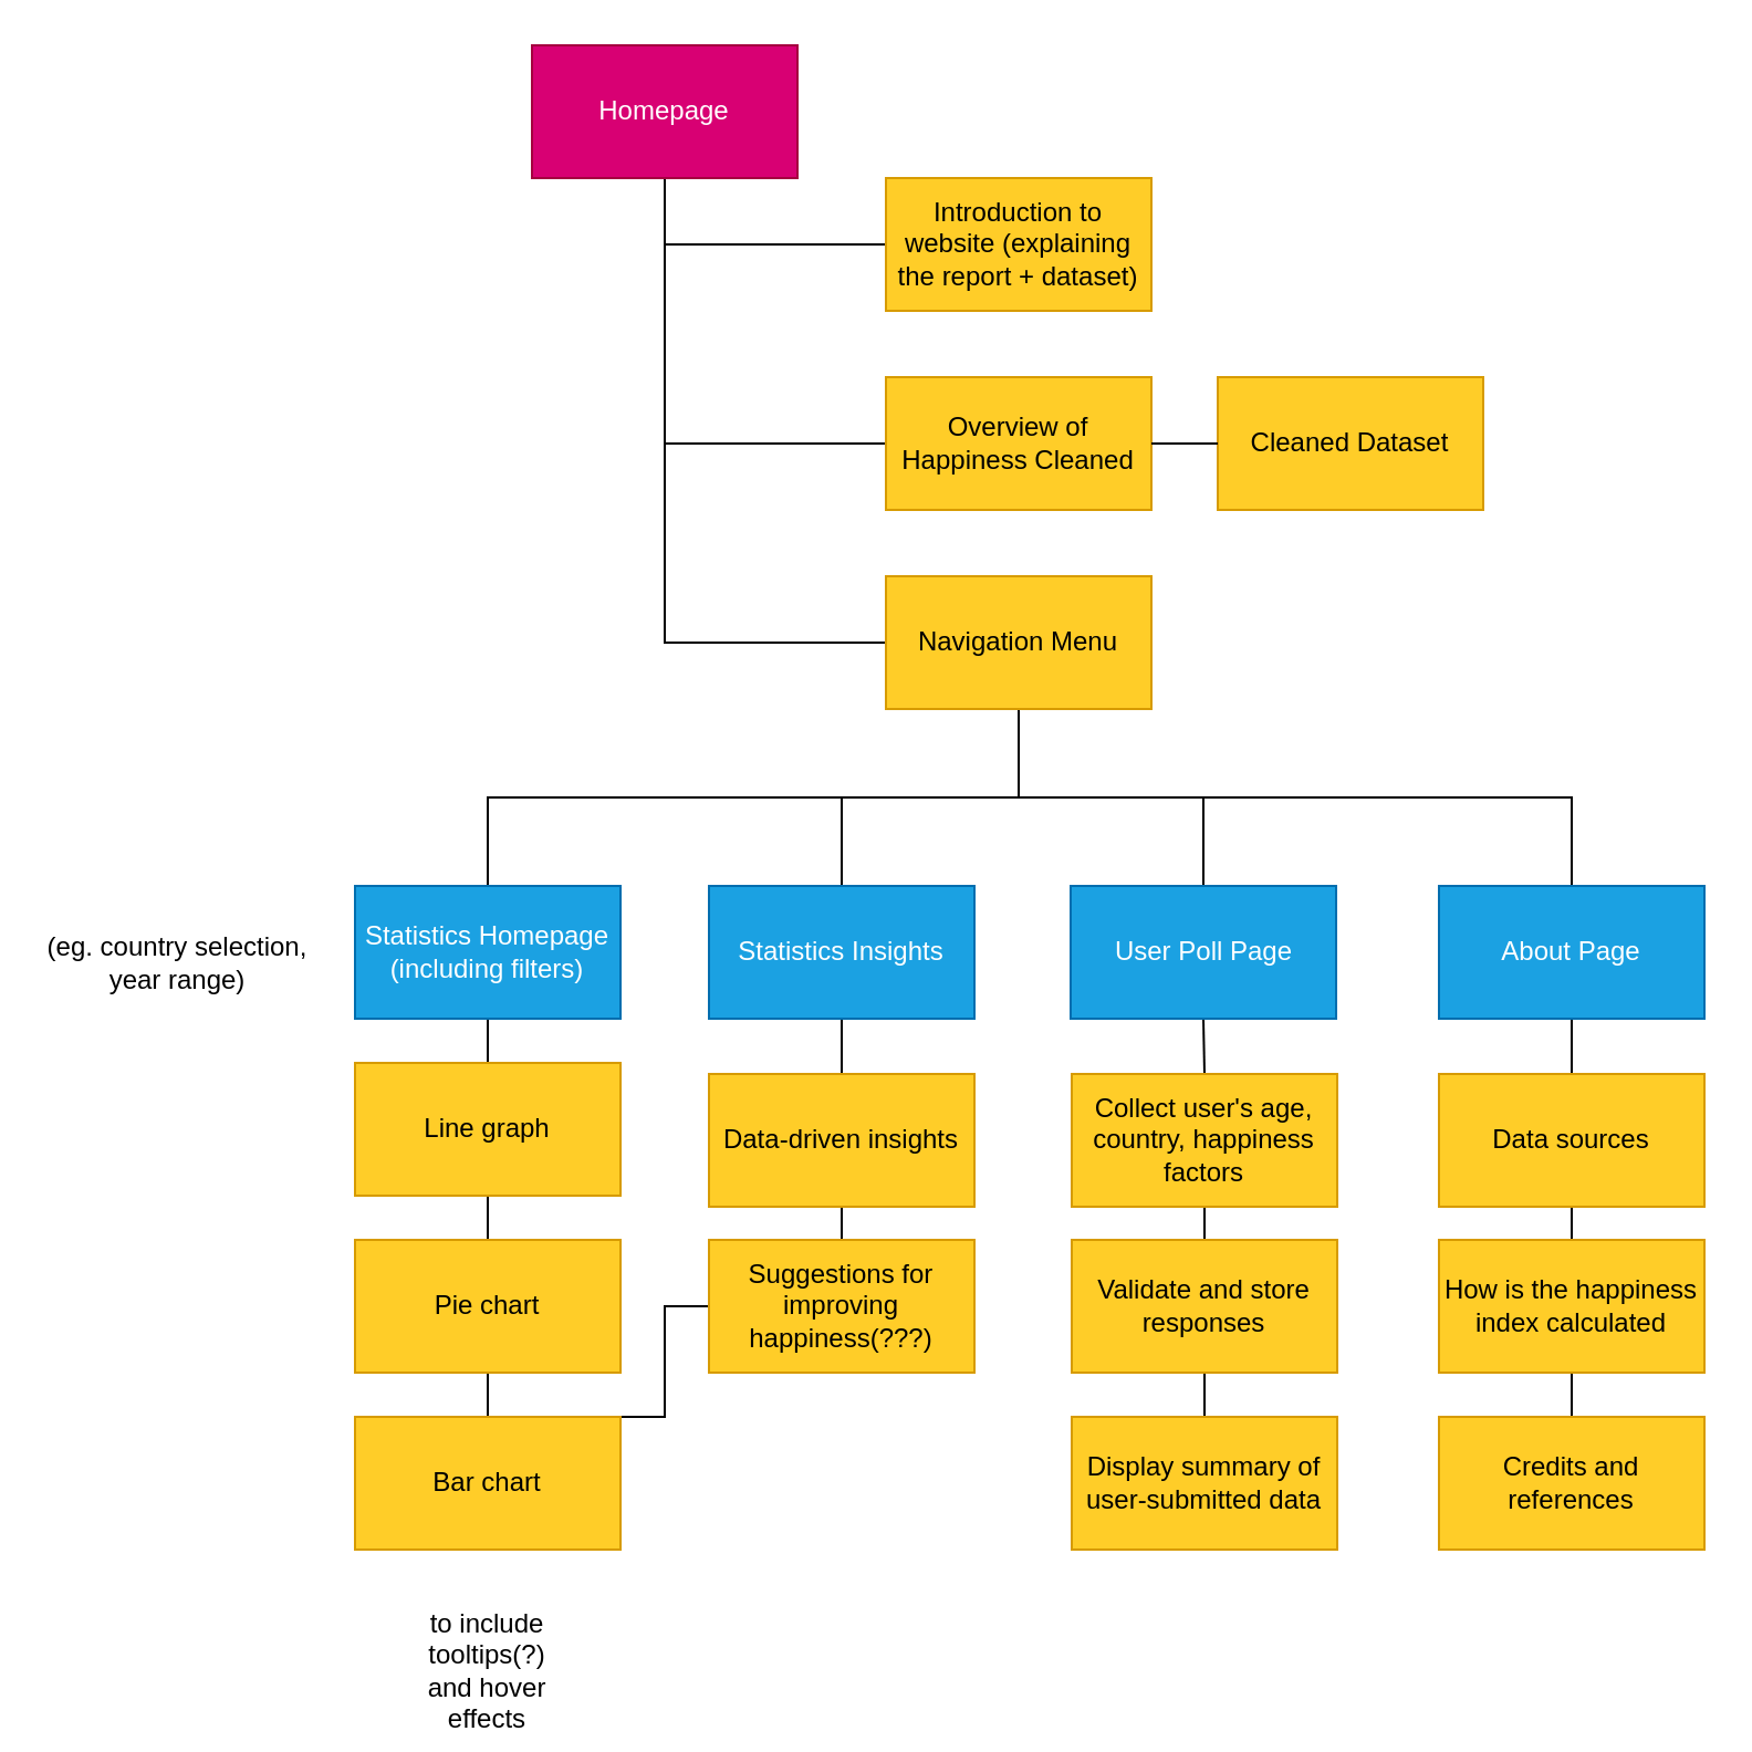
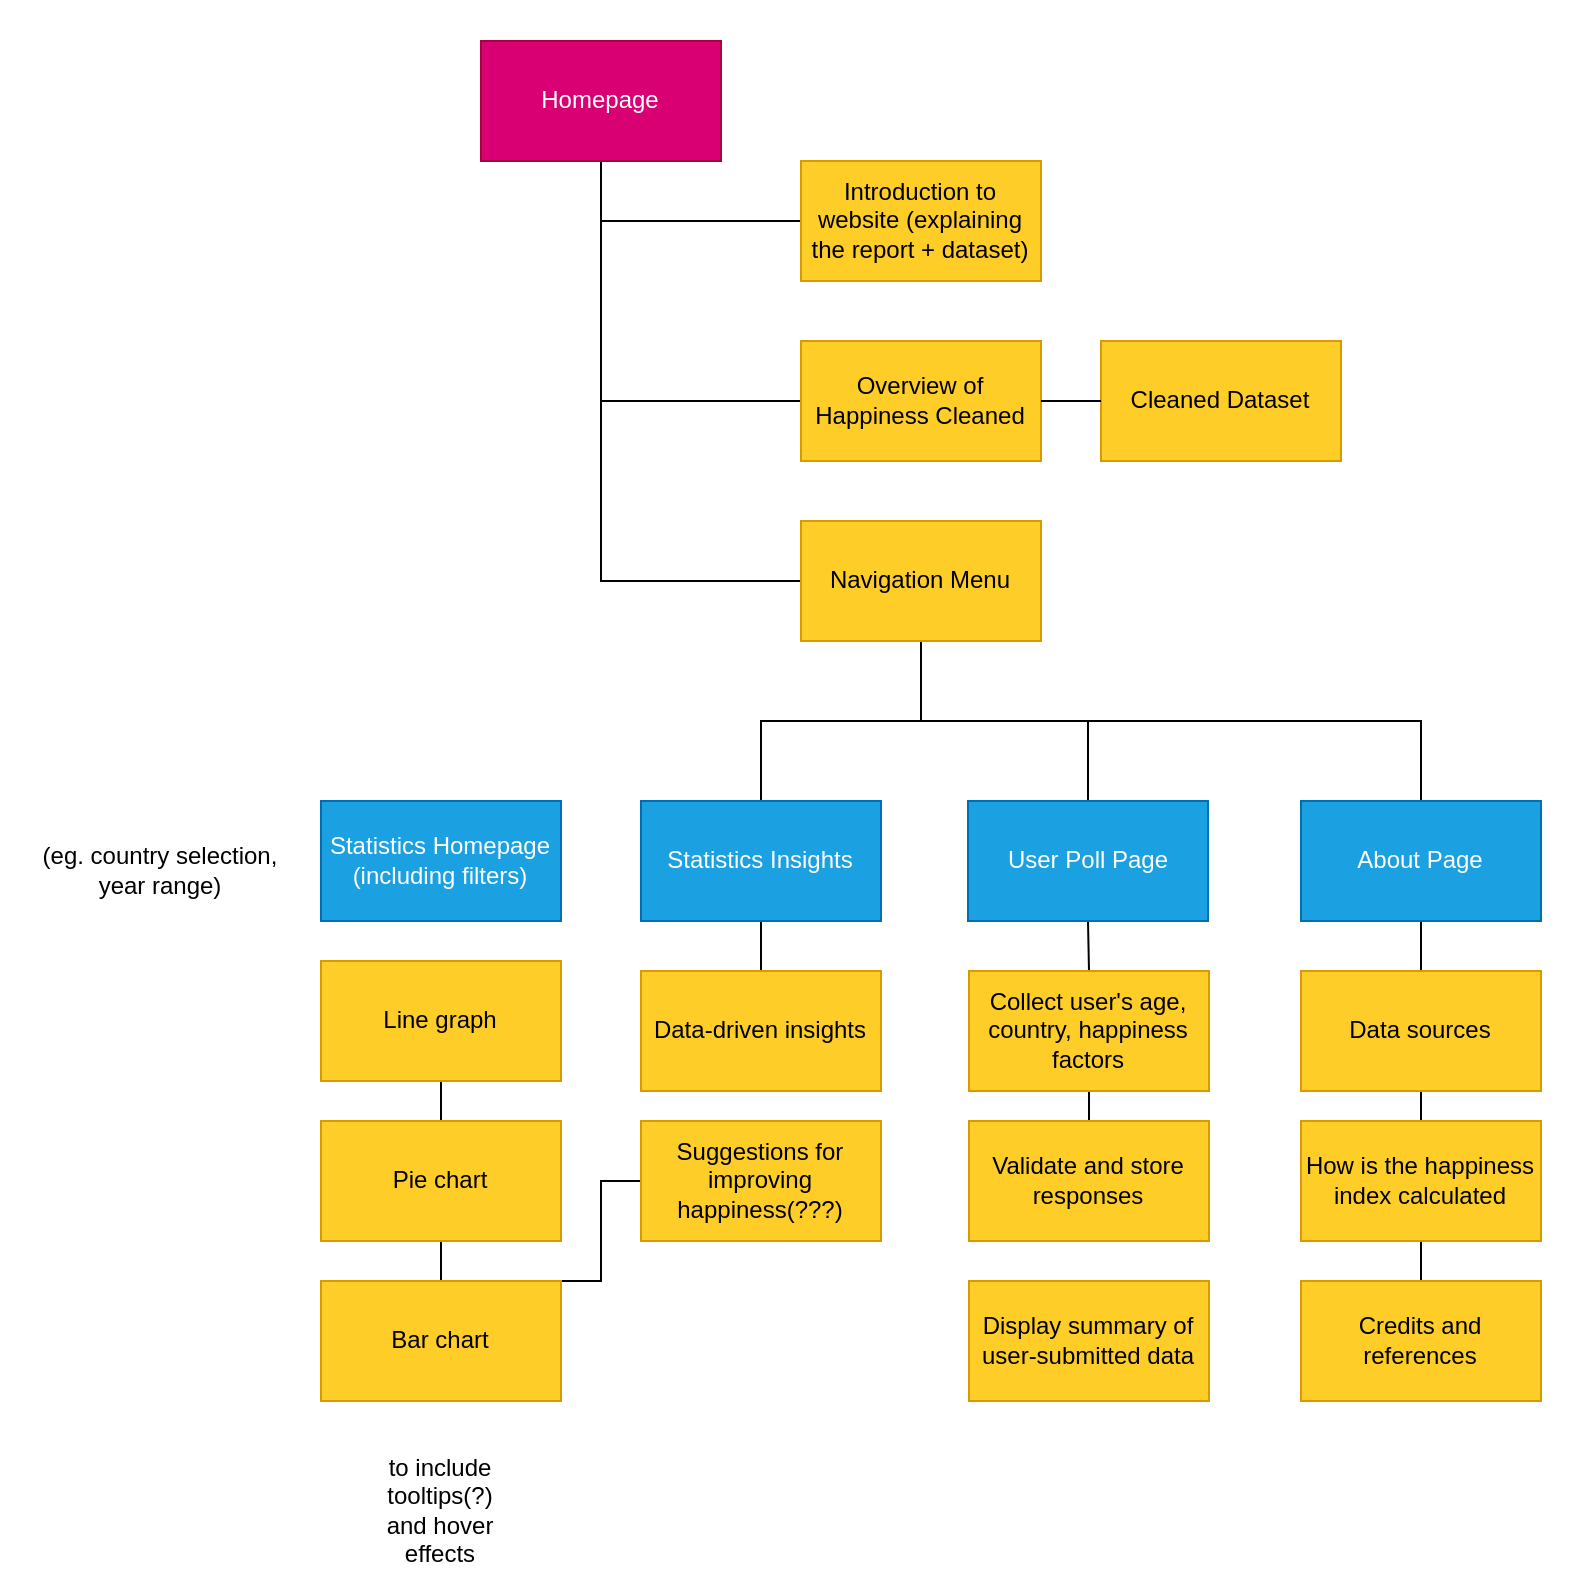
  <mxCell id="0" />
  <mxCell id="1" parent="0" />
  <mxCell id="2" style="edgeStyle=orthogonalEdgeStyle;rounded=0;orthogonalLoop=1;jettySize=auto;html=1;exitX=0.5;exitY=1;exitDx=0;exitDy=0;entryX=0;entryY=0.5;entryDx=0;entryDy=0;endArrow=none;startFill=0;" edge="1" parent="1" source="5" target="6"><mxGeometry relative="1" as="geometry" /></mxCell>
  <mxCell id="3" style="edgeStyle=orthogonalEdgeStyle;rounded=0;orthogonalLoop=1;jettySize=auto;html=1;exitX=0.5;exitY=1;exitDx=0;exitDy=0;entryX=0;entryY=0.5;entryDx=0;entryDy=0;endArrow=none;startFill=0;" edge="1" parent="1" source="5" target="7"><mxGeometry relative="1" as="geometry" /></mxCell>
  <mxCell id="4" style="edgeStyle=orthogonalEdgeStyle;rounded=0;orthogonalLoop=1;jettySize=auto;html=1;exitX=0.5;exitY=1;exitDx=0;exitDy=0;entryX=0;entryY=0.5;entryDx=0;entryDy=0;endArrow=none;startFill=0;" edge="1" parent="1" source="5" target="12"><mxGeometry relative="1" as="geometry" /></mxCell>
  <mxCell id="5" value="Homepage" style="rounded=0;whiteSpace=wrap;html=1;fillColor=#d80073;strokeColor=#A50040;fontColor=#ffffff;" vertex="1" parent="1"><mxGeometry x="240" y="20" width="120" height="60" as="geometry" /></mxCell>
  <mxCell id="6" value="Overview of Happiness Cleaned" style="rounded=0;whiteSpace=wrap;html=1;fillColor=#ffcd28;gradientColor=none;strokeColor=#d79b00;" vertex="1" parent="1"><mxGeometry x="400" y="170" width="120" height="60" as="geometry" /></mxCell>
  <mxCell id="7" value="Introduction to website (explaining the report + dataset)" style="rounded=0;whiteSpace=wrap;html=1;fillColor=#ffcd28;gradientColor=none;strokeColor=#d79b00;" vertex="1" parent="1"><mxGeometry x="400" y="80" width="120" height="60" as="geometry" /></mxCell>
- <mxCell id="8" style="edgeStyle=orthogonalEdgeStyle;rounded=0;orthogonalLoop=1;jettySize=auto;html=1;exitX=0.5;exitY=1;exitDx=0;exitDy=0;entryX=0.5;entryY=0;entryDx=0;entryDy=0;endArrow=none;startFill=0;" edge="1" parent="1" source="12" target="16"><mxGeometry relative="1" as="geometry" /></mxCell>
  <mxCell id="9" style="edgeStyle=orthogonalEdgeStyle;rounded=0;orthogonalLoop=1;jettySize=auto;html=1;exitX=0.5;exitY=1;exitDx=0;exitDy=0;endArrow=none;startFill=0;" edge="1" parent="1" source="12" target="18"><mxGeometry relative="1" as="geometry" /></mxCell>
  <mxCell id="10" style="edgeStyle=orthogonalEdgeStyle;rounded=0;orthogonalLoop=1;jettySize=auto;html=1;exitX=0.5;exitY=1;exitDx=0;exitDy=0;endArrow=none;startFill=0;" edge="1" parent="1" source="12" target="20"><mxGeometry relative="1" as="geometry" /></mxCell>
  <mxCell id="11" style="edgeStyle=orthogonalEdgeStyle;rounded=0;orthogonalLoop=1;jettySize=auto;html=1;exitX=0.5;exitY=1;exitDx=0;exitDy=0;entryX=0.5;entryY=0;entryDx=0;entryDy=0;endArrow=none;startFill=0;" edge="1" parent="1" source="12" target="37"><mxGeometry relative="1" as="geometry" /></mxCell>
  <mxCell id="12" value="Navigation Menu" style="rounded=0;whiteSpace=wrap;html=1;fillColor=#ffcd28;gradientColor=none;strokeColor=#d79b00;" vertex="1" parent="1"><mxGeometry x="400" y="260" width="120" height="60" as="geometry" /></mxCell>
  <mxCell id="13" value="Cleaned Dataset" style="rounded=0;whiteSpace=wrap;html=1;fillColor=#ffcd28;gradientColor=none;strokeColor=#d79b00;" vertex="1" parent="1"><mxGeometry x="550" y="170" width="120" height="60" as="geometry" /></mxCell>
  <mxCell id="14" value="" style="endArrow=none;html=1;rounded=0;exitX=1;exitY=0.5;exitDx=0;exitDy=0;entryX=0;entryY=0.5;entryDx=0;entryDy=0;" edge="1" parent="1" source="6" target="13"><mxGeometry width="50" height="50" relative="1" as="geometry"><mxPoint x="580" y="200" as="sourcePoint" /><mxPoint x="630" y="150" as="targetPoint" /></mxGeometry></mxCell>
- <mxCell id="15" style="edgeStyle=orthogonalEdgeStyle;rounded=0;orthogonalLoop=1;jettySize=auto;html=1;exitX=0.5;exitY=1;exitDx=0;exitDy=0;entryX=0.5;entryY=0;entryDx=0;entryDy=0;endArrow=none;startFill=0;" edge="1" parent="1" source="16" target="22"><mxGeometry relative="1" as="geometry" /></mxCell>
  <mxCell id="16" value="Statistics Homepage (including filters)" style="rounded=0;whiteSpace=wrap;html=1;fillColor=#1ba1e2;strokeColor=#006EAF;fontColor=#ffffff;" vertex="1" parent="1"><mxGeometry x="160" y="400" width="120" height="60" as="geometry" /></mxCell>
  <mxCell id="17" style="edgeStyle=orthogonalEdgeStyle;rounded=0;orthogonalLoop=1;jettySize=auto;html=1;exitX=0.5;exitY=1;exitDx=0;exitDy=0;entryX=0.5;entryY=0;entryDx=0;entryDy=0;endArrow=none;startFill=0;" edge="1" parent="1" source="18" target="34"><mxGeometry relative="1" as="geometry" /></mxCell>
  <mxCell id="18" value="Statistics Insights" style="rounded=0;whiteSpace=wrap;html=1;fillColor=#1ba1e2;fontColor=#ffffff;strokeColor=#006EAF;" vertex="1" parent="1"><mxGeometry x="320" y="400" width="120" height="60" as="geometry" /></mxCell>
  <mxCell id="19" style="edgeStyle=orthogonalEdgeStyle;rounded=0;orthogonalLoop=1;jettySize=auto;html=1;exitX=0.5;exitY=1;exitDx=0;exitDy=0;entryX=0.5;entryY=0;entryDx=0;entryDy=0;endArrow=none;startFill=0;" edge="1" parent="1" source="20" target="29"><mxGeometry relative="1" as="geometry" /></mxCell>
  <mxCell id="20" value="User Poll Page" style="rounded=0;whiteSpace=wrap;html=1;fillColor=#1ba1e2;fontColor=#ffffff;strokeColor=#006EAF;" vertex="1" parent="1"><mxGeometry x="483.5" y="400" width="120" height="60" as="geometry" /></mxCell>
  <mxCell id="21" style="edgeStyle=orthogonalEdgeStyle;rounded=0;orthogonalLoop=1;jettySize=auto;html=1;exitX=0.5;exitY=1;exitDx=0;exitDy=0;entryX=0.5;entryY=0;entryDx=0;entryDy=0;endArrow=none;startFill=0;" edge="1" parent="1" source="22" target="24"><mxGeometry relative="1" as="geometry" /></mxCell>
  <mxCell id="22" value="Line graph" style="rounded=0;whiteSpace=wrap;html=1;fillColor=#ffcd28;strokeColor=#d79b00;gradientColor=none;" vertex="1" parent="1"><mxGeometry x="160" y="480" width="120" height="60" as="geometry" /></mxCell>
  <mxCell id="23" style="edgeStyle=orthogonalEdgeStyle;rounded=0;orthogonalLoop=1;jettySize=auto;html=1;exitX=0.5;exitY=1;exitDx=0;exitDy=0;endArrow=none;startFill=0;" edge="1" parent="1" source="24" target="35"><mxGeometry relative="1" as="geometry" /></mxCell>
  <mxCell id="24" value="Pie chart" style="rounded=0;whiteSpace=wrap;html=1;fillColor=#ffcd28;gradientColor=none;strokeColor=#d79b00;" vertex="1" parent="1"><mxGeometry x="160" y="560" width="120" height="60" as="geometry" /></mxCell>
  <mxCell id="25" value="Bar chart" style="rounded=0;whiteSpace=wrap;html=1;fillColor=#ffcd28;gradientColor=none;strokeColor=#d79b00;" vertex="1" parent="1"><mxGeometry x="160" y="640" width="120" height="60" as="geometry" /></mxCell>
  <mxCell id="26" value="to include tooltips(?) and hover effects" style="text;strokeColor=none;align=center;fillColor=none;html=1;verticalAlign=middle;whiteSpace=wrap;rounded=0;" vertex="1" parent="1"><mxGeometry x="190" y="740" width="60" height="30" as="geometry" /></mxCell>
  <mxCell id="27" value="(eg. country selection, year range)" style="text;strokeColor=none;align=center;fillColor=none;html=1;verticalAlign=middle;whiteSpace=wrap;rounded=0;" vertex="1" parent="1"><mxGeometry x="20" y="420" width="120" height="30" as="geometry" /></mxCell>
  <mxCell id="28" style="edgeStyle=orthogonalEdgeStyle;rounded=0;orthogonalLoop=1;jettySize=auto;html=1;exitX=0.5;exitY=1;exitDx=0;exitDy=0;entryX=0.5;entryY=0;entryDx=0;entryDy=0;endArrow=none;startFill=0;" edge="1" parent="1" source="29" target="31"><mxGeometry relative="1" as="geometry" /></mxCell>
  <mxCell id="29" value="Collect user's age, country, happiness factors" style="rounded=0;whiteSpace=wrap;html=1;fillColor=#ffcd28;gradientColor=none;strokeColor=#d79b00;" vertex="1" parent="1"><mxGeometry x="484" y="485" width="120" height="60" as="geometry" /></mxCell>
- <mxCell id="30" style="edgeStyle=orthogonalEdgeStyle;rounded=0;orthogonalLoop=1;jettySize=auto;html=1;exitX=0.5;exitY=1;exitDx=0;exitDy=0;entryX=0.5;entryY=0;entryDx=0;entryDy=0;endArrow=none;startFill=0;" edge="1" parent="1" source="31" target="32"><mxGeometry relative="1" as="geometry" /></mxCell>
  <mxCell id="31" value="Validate and store responses" style="rounded=0;whiteSpace=wrap;html=1;fillColor=#ffcd28;gradientColor=none;strokeColor=#d79b00;" vertex="1" parent="1"><mxGeometry x="484" y="560" width="120" height="60" as="geometry" /></mxCell>
  <mxCell id="32" value="Display summary of user-submitted data" style="rounded=0;whiteSpace=wrap;html=1;fillColor=#ffcd28;gradientColor=none;strokeColor=#d79b00;" vertex="1" parent="1"><mxGeometry x="484" y="640" width="120" height="60" as="geometry" /></mxCell>
- <mxCell id="33" style="edgeStyle=orthogonalEdgeStyle;rounded=0;orthogonalLoop=1;jettySize=auto;html=1;exitX=0.5;exitY=1;exitDx=0;exitDy=0;entryX=0.5;entryY=0;entryDx=0;entryDy=0;endArrow=none;startFill=0;" edge="1" parent="1" source="34" target="35"><mxGeometry relative="1" as="geometry" /></mxCell>
  <mxCell id="34" value="Data-driven insights" style="rounded=0;whiteSpace=wrap;html=1;fillColor=#ffcd28;gradientColor=none;strokeColor=#d79b00;" vertex="1" parent="1"><mxGeometry x="320" y="485" width="120" height="60" as="geometry" /></mxCell>
  <mxCell id="35" value="Suggestions for improving happiness(???)" style="rounded=0;whiteSpace=wrap;html=1;fillColor=#ffcd28;gradientColor=none;strokeColor=#d79b00;" vertex="1" parent="1"><mxGeometry x="320" y="560" width="120" height="60" as="geometry" /></mxCell>
  <mxCell id="36" style="edgeStyle=orthogonalEdgeStyle;rounded=0;orthogonalLoop=1;jettySize=auto;html=1;exitX=0.5;exitY=1;exitDx=0;exitDy=0;entryX=0.5;entryY=0;entryDx=0;entryDy=0;endArrow=none;startFill=0;" edge="1" parent="1" source="37" target="39"><mxGeometry relative="1" as="geometry" /></mxCell>
  <mxCell id="37" value="About Page" style="rounded=0;whiteSpace=wrap;html=1;fillColor=#1ba1e2;fontColor=#ffffff;strokeColor=#006EAF;" vertex="1" parent="1"><mxGeometry x="650" y="400" width="120" height="60" as="geometry" /></mxCell>
  <mxCell id="38" style="edgeStyle=orthogonalEdgeStyle;rounded=0;orthogonalLoop=1;jettySize=auto;html=1;exitX=0.5;exitY=1;exitDx=0;exitDy=0;entryX=0.5;entryY=0;entryDx=0;entryDy=0;endArrow=none;startFill=0;" edge="1" parent="1" source="39" target="41"><mxGeometry relative="1" as="geometry" /></mxCell>
  <mxCell id="39" value="Data sources" style="rounded=0;whiteSpace=wrap;html=1;fillColor=#ffcd28;gradientColor=none;strokeColor=#d79b00;" vertex="1" parent="1"><mxGeometry x="650" y="485" width="120" height="60" as="geometry" /></mxCell>
  <mxCell id="40" style="edgeStyle=orthogonalEdgeStyle;rounded=0;orthogonalLoop=1;jettySize=auto;html=1;exitX=0.5;exitY=1;exitDx=0;exitDy=0;entryX=0.5;entryY=0;entryDx=0;entryDy=0;endArrow=none;startFill=0;" edge="1" parent="1" source="41" target="42"><mxGeometry relative="1" as="geometry" /></mxCell>
  <mxCell id="41" value="How is the happiness index calculated" style="rounded=0;whiteSpace=wrap;html=1;fillColor=#ffcd28;gradientColor=none;strokeColor=#d79b00;" vertex="1" parent="1"><mxGeometry x="650" y="560" width="120" height="60" as="geometry" /></mxCell>
  <mxCell id="42" value="Credits and references" style="rounded=0;whiteSpace=wrap;html=1;fillColor=#ffcd28;gradientColor=none;strokeColor=#d79b00;" vertex="1" parent="1"><mxGeometry x="650" y="640" width="120" height="60" as="geometry" /></mxCell>
